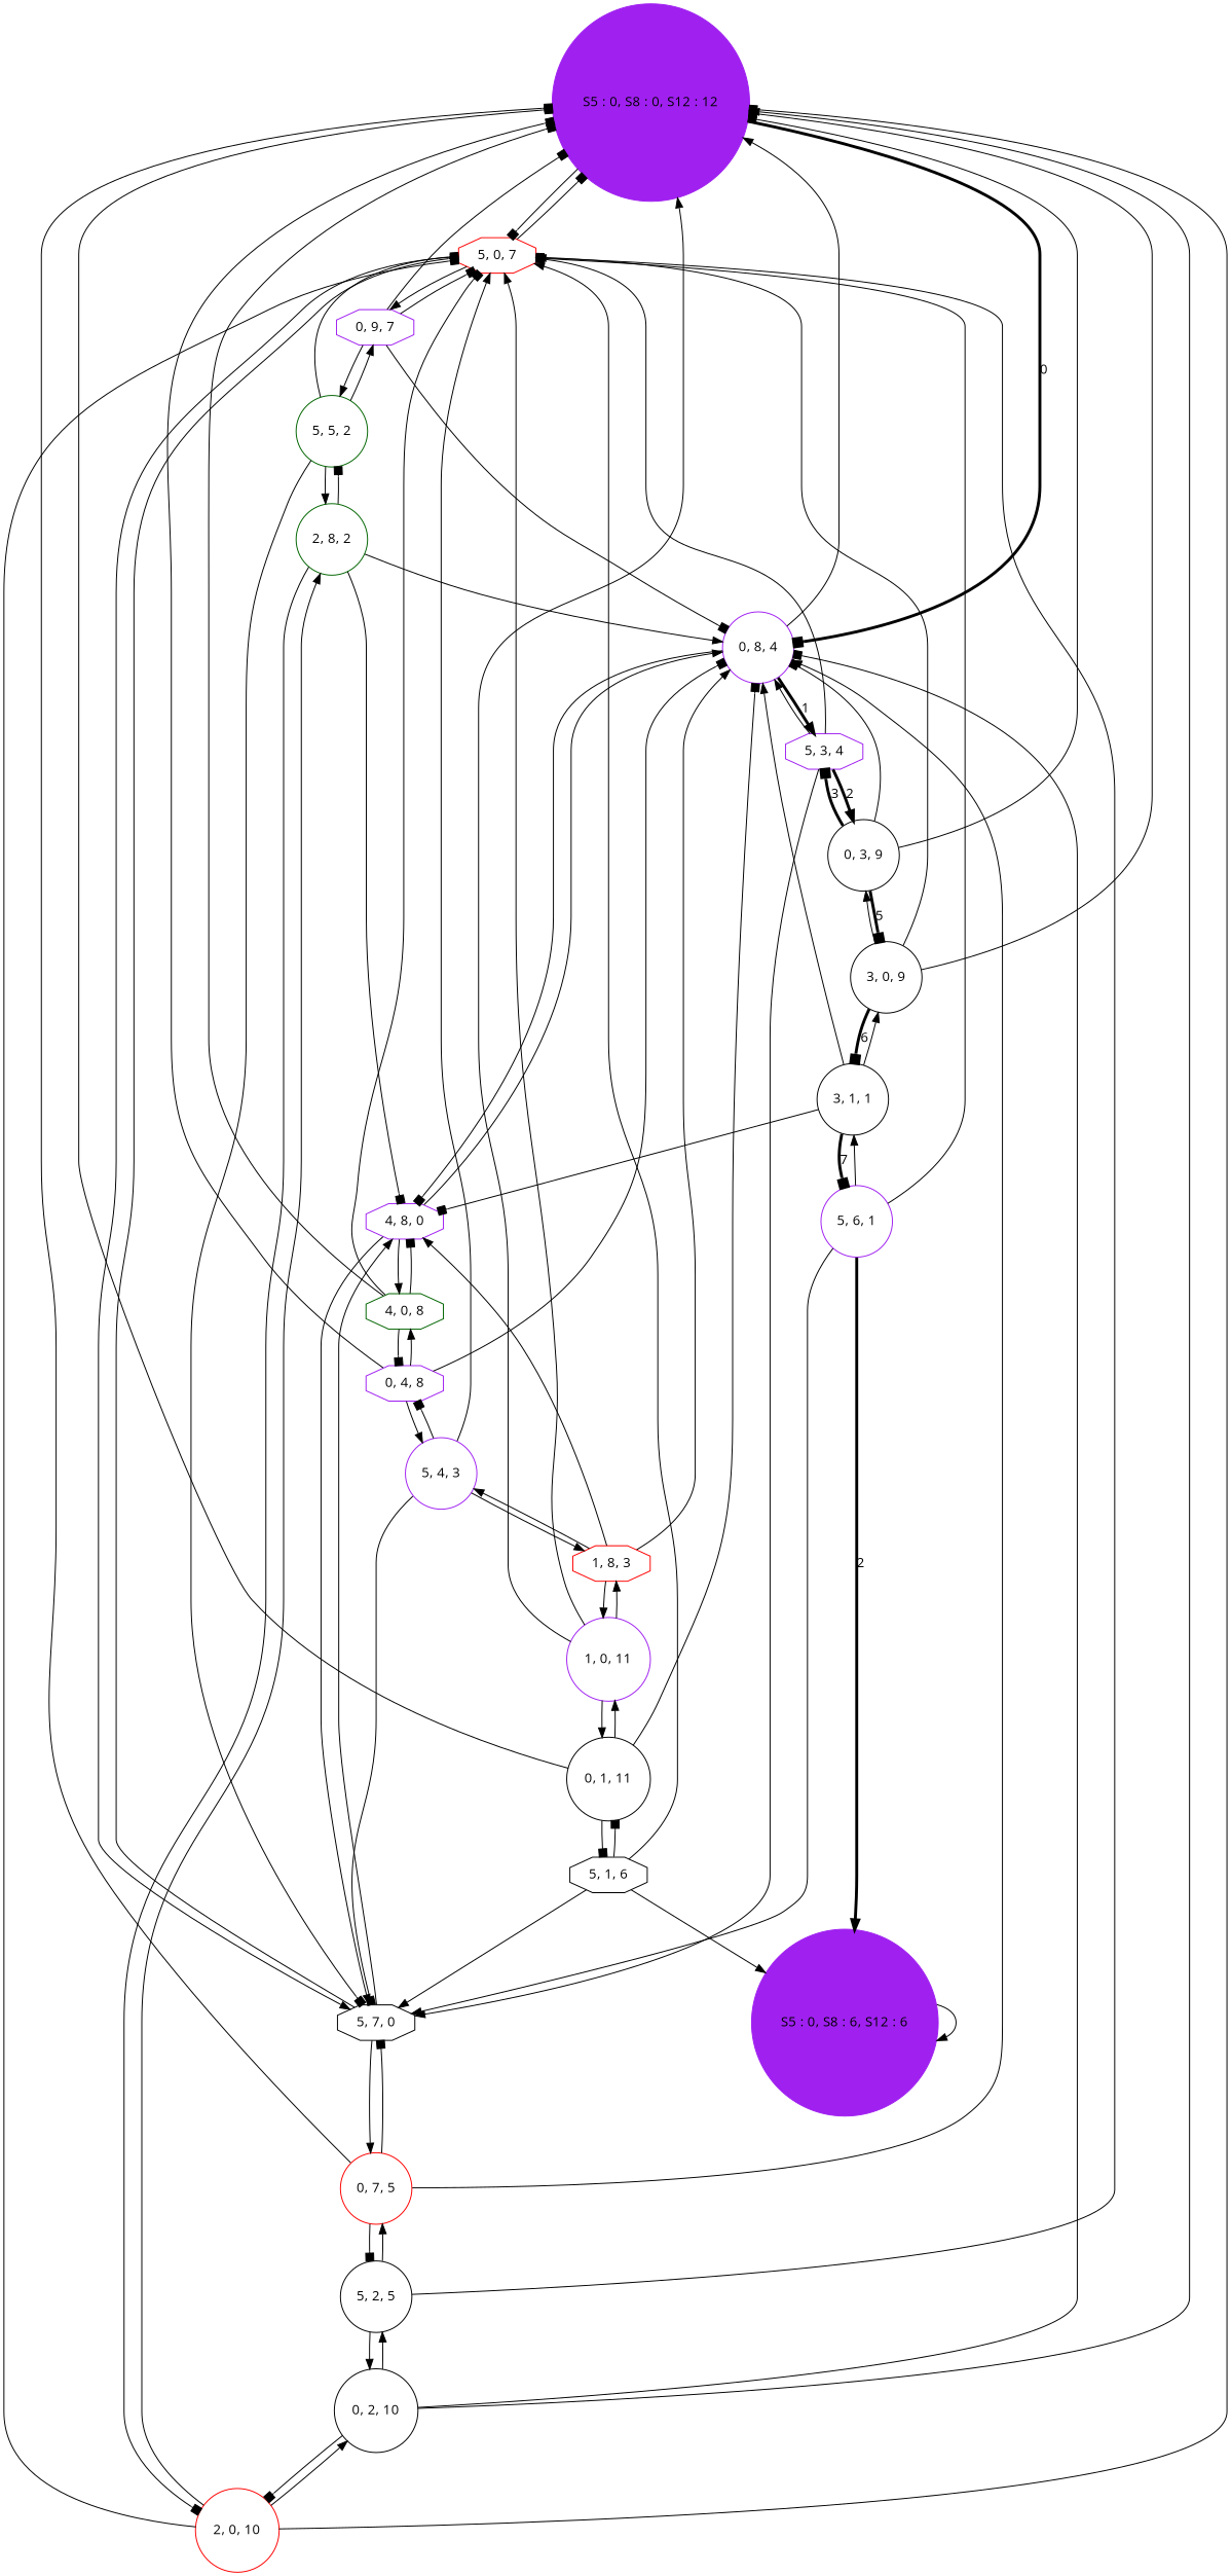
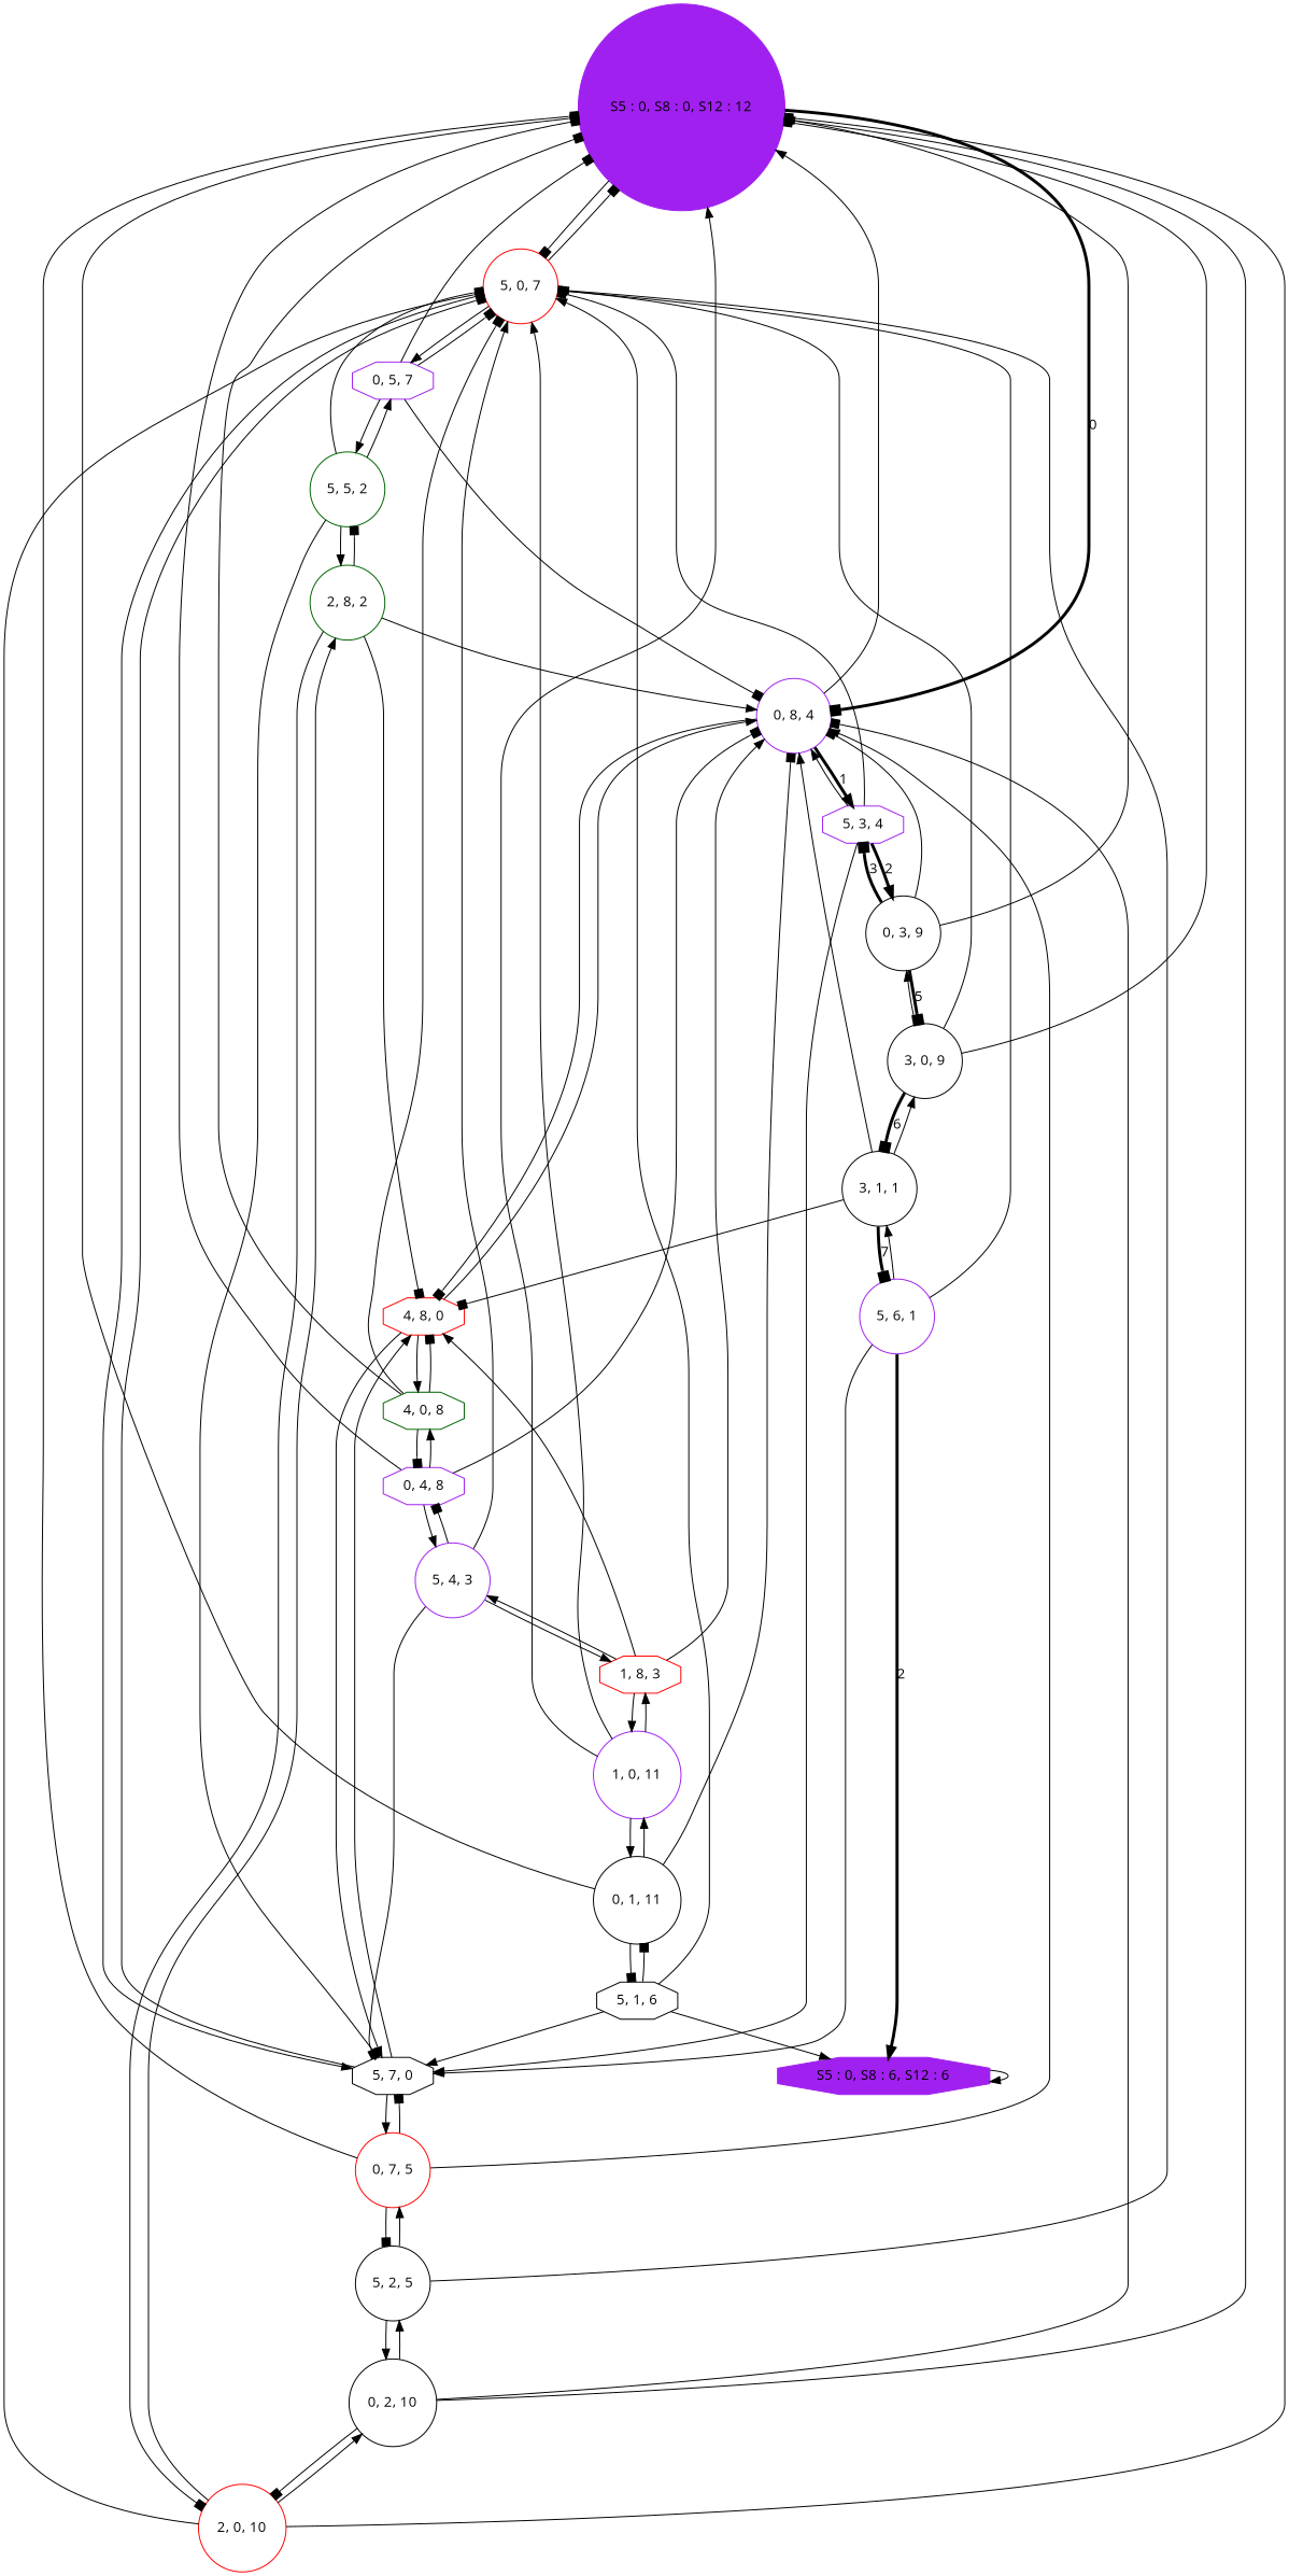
  digraph {
    fontname="Open Sans"
    node [color=purple fontname="Open Sans" shape=circle]
    edge [arrowhead=normal fontname="Open Sans"]
    n1 [label="S5 : 0, S8 : 0, S12 : 12" style=filled]
-   "5, 0, 7" [color=red shape=octagon]
+   "5, 0, 7" [color=red]
    "0, 8, 4"
    "5, 7, 0" [color=black shape=octagon]
-   "0, 5, 7" [shape=octagon label="0, 9, 7"]
+   "0, 5, 7" [shape=octagon]
    "5, 3, 4" [shape=octagon]
-   "4, 8, 0" [shape=octagon]
-   n8 [label="S5 : 0, S8 : 6, S12 : 6" style=filled]
+   "4, 8, 0" [color=red shape=octagon]
+   n8 [label="S5 : 0, S8 : 6, S12 : 6" shape=octagon style=filled]
    "0, 7, 5" [color=red]
    "5, 5, 2" [color=darkgreen]
    "0, 3, 9" [color=black]
    "4, 0, 8" [color=darkgreen shape=octagon]
    "3, 0, 9" [color=black]
    "0, 4, 8" [shape=octagon]
    "5, 2, 5" [color=black]
    "5, 4, 3"
    "1, 8, 3" [color=red shape=octagon]
    "2, 8, 2" [color=darkgreen]
    "0, 2, 10" [color=black]
    "2, 0, 10" [color=red]
    "1, 0, 11"
    "0, 1, 11" [color=black]
    "5, 1, 6" [color=black shape=octagon]
    n24 [color=black label="3, 1, 1"]
    "5, 6, 1"
    n1 -> "5, 0, 7" [arrowhead=box]
    n1 -> "0, 8, 4" [arrowhead=box label=0 penwidth=3]
    "5, 0, 7" -> n1 [arrowhead=box]
    "5, 0, 7" -> "5, 7, 0"
    "5, 0, 7" -> "0, 5, 7"
    "0, 8, 4" -> n1
    "0, 8, 4" -> "5, 3, 4" [label=1 penwidth=3]
    "0, 8, 4" -> "4, 8, 0" [arrowhead=box]
    "5, 7, 0" -> "5, 0, 7" [arrowhead=box]
    "5, 7, 0" -> "4, 8, 0"
    "5, 7, 0" -> "0, 7, 5"
    "0, 5, 7" -> n1 [arrowhead=box]
    "0, 5, 7" -> "5, 0, 7" [arrowhead=box]
    "0, 5, 7" -> "0, 8, 4" [arrowhead=box]
    "0, 5, 7" -> "5, 5, 2"
    "5, 3, 4" -> "5, 0, 7" [arrowhead=box]
    "5, 3, 4" -> "0, 8, 4"
    "5, 3, 4" -> "5, 7, 0"
    "5, 3, 4" -> "0, 3, 9" [label=2 penwidth=3]
    "4, 8, 0" -> "0, 8, 4"
    "4, 8, 0" -> "5, 7, 0"
    "4, 8, 0" -> "4, 0, 8"
    n8 -> n8
    "0, 7, 5" -> n1 [arrowhead=box]
    "0, 7, 5" -> "0, 8, 4"
    "0, 7, 5" -> "5, 7, 0" [arrowhead=box]
    "0, 7, 5" -> "5, 2, 5" [arrowhead=box]
    "5, 5, 2" -> "5, 0, 7" [arrowhead=box]
    "5, 5, 2" -> "5, 7, 0" [arrowhead=box]
    "5, 5, 2" -> "0, 5, 7"
    "5, 5, 2" -> "2, 8, 2"
    "0, 3, 9" -> n1 [arrowhead=box]
    "0, 3, 9" -> "0, 8, 4" [arrowhead=box]
    "0, 3, 9" -> "5, 3, 4" [arrowhead=box label=3 penwidth=3]
    "0, 3, 9" -> "3, 0, 9" [arrowhead=box label=5 penwidth=3]
    "4, 0, 8" -> n1 [arrowhead=box]
    "4, 0, 8" -> "5, 0, 7" [arrowhead=box]
    "4, 0, 8" -> "4, 8, 0" [arrowhead=box]
    "4, 0, 8" -> "0, 4, 8" [arrowhead=box]
    "3, 0, 9" -> n1 [arrowhead=box]
    "3, 0, 9" -> "5, 0, 7" [arrowhead=box]
    "3, 0, 9" -> "0, 3, 9"
    "3, 0, 9" -> n24 [arrowhead=box label=6 penwidth=3]
    "0, 4, 8" -> n1 [arrowhead=box]
    "0, 4, 8" -> "0, 8, 4" [arrowhead=box]
    "0, 4, 8" -> "4, 0, 8"
    "0, 4, 8" -> "5, 4, 3"
    "5, 2, 5" -> "5, 0, 7"
    "5, 2, 5" -> "0, 7, 5"
    "5, 2, 5" -> "0, 2, 10"
    "5, 4, 3" -> "5, 0, 7"
    "5, 4, 3" -> "5, 7, 0" [arrowhead=box]
    "5, 4, 3" -> "0, 4, 8" [arrowhead=box]
    "5, 4, 3" -> "1, 8, 3"
    "1, 8, 3" -> "0, 8, 4"
    "1, 8, 3" -> "4, 8, 0"
    "1, 8, 3" -> "5, 4, 3"
    "1, 8, 3" -> "1, 0, 11"
    "2, 8, 2" -> "0, 8, 4"
    "2, 8, 2" -> "4, 8, 0" [arrowhead=box]
    "2, 8, 2" -> "5, 5, 2" [arrowhead=box]
    "2, 8, 2" -> "2, 0, 10" [arrowhead=box]
    "0, 2, 10" -> n1
    "0, 2, 10" -> "0, 8, 4" [arrowhead=box]
    "0, 2, 10" -> "5, 2, 5"
    "0, 2, 10" -> "2, 0, 10" [arrowhead=box]
    "2, 0, 10" -> n1 [arrowhead=box]
    "2, 0, 10" -> "5, 0, 7" [arrowhead=box]
    "2, 0, 10" -> "2, 8, 2"
    "2, 0, 10" -> "0, 2, 10"
    "1, 0, 11" -> n1
    "1, 0, 11" -> "5, 0, 7"
    "1, 0, 11" -> "1, 8, 3"
    "1, 0, 11" -> "0, 1, 11"
    "0, 1, 11" -> n1 [arrowhead=box]
    "0, 1, 11" -> "0, 8, 4" [arrowhead=box]
    "0, 1, 11" -> "1, 0, 11"
    "0, 1, 11" -> "5, 1, 6" [arrowhead=box]
    "5, 1, 6" -> "5, 0, 7"
    "5, 1, 6" -> "5, 7, 0"
    "5, 1, 6" -> n8
    "5, 1, 6" -> "0, 1, 11" [arrowhead=box]
    n24 -> "0, 8, 4"
    n24 -> "4, 8, 0" [arrowhead=box]
    n24 -> "3, 0, 9"
    n24 -> "5, 6, 1" [arrowhead=box label=7 penwidth=3]
    "5, 6, 1" -> "5, 0, 7" [arrowhead=box]
    "5, 6, 1" -> "5, 7, 0"
    "5, 6, 1" -> n8 [label=2 penwidth=3]
    "5, 6, 1" -> n24
  }
